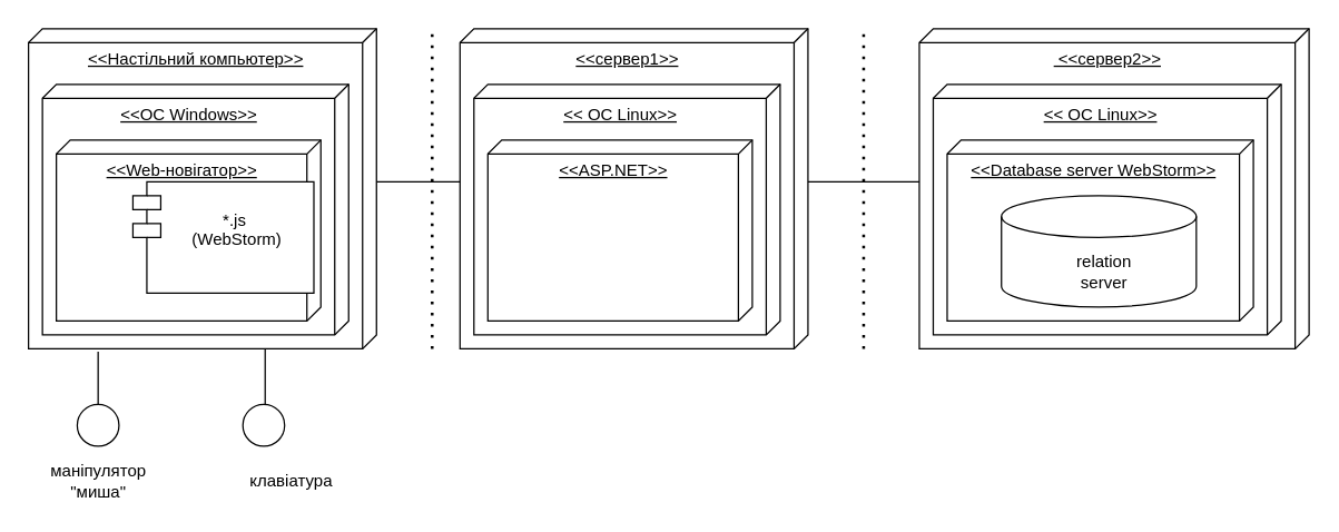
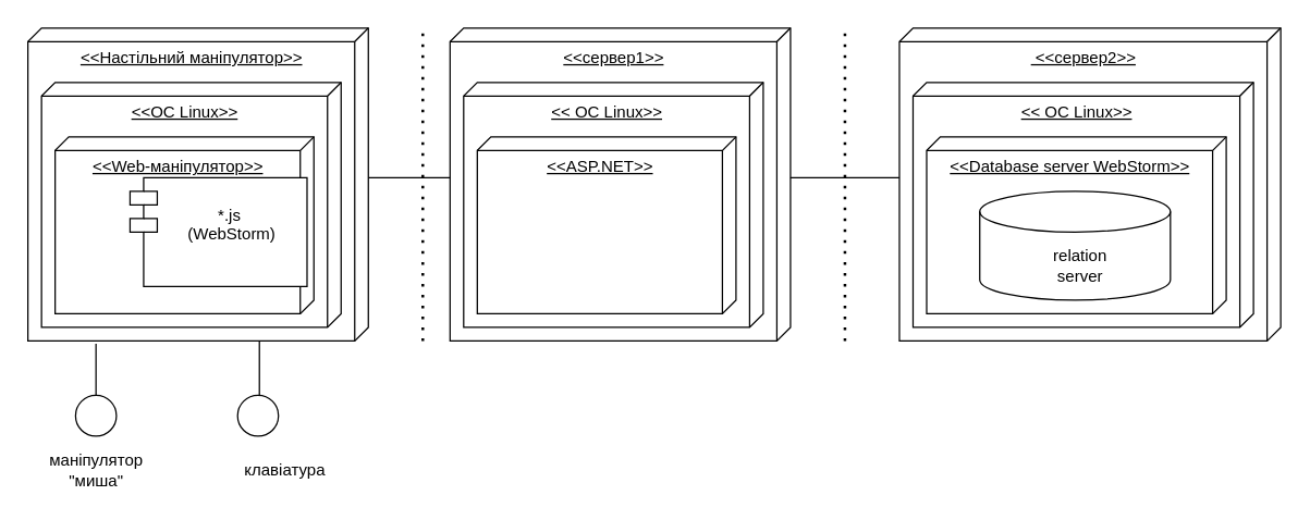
  <mxCell id="0" />
  <mxCell id="1" parent="0" />
- <mxCell id="2" value="&amp;lt;&amp;lt;Настільний компьютер&amp;gt;&amp;gt;" style="verticalAlign=top;align=center;spacingTop=8;spacingLeft=2;spacingRight=12;shape=cube;size=10;direction=south;fontStyle=4;html=1;" vertex="1" parent="1"><mxGeometry x="20" y="20" width="250" height="230" as="geometry" /></mxCell>
- <mxCell id="3" value="&amp;lt;&amp;lt;ОС Windows&amp;gt;&amp;gt;" style="verticalAlign=top;align=center;spacingTop=8;spacingLeft=2;spacingRight=12;shape=cube;size=10;direction=south;fontStyle=4;html=1;" vertex="1" parent="1"><mxGeometry x="30" y="60" width="220" height="180" as="geometry" /></mxCell>
- <mxCell id="4" value="&amp;lt;&amp;lt;Web-новігатор&amp;gt;&amp;gt;" style="verticalAlign=top;align=center;spacingTop=8;spacingLeft=2;spacingRight=12;shape=cube;size=10;direction=south;fontStyle=4;html=1;" vertex="1" parent="1"><mxGeometry x="40" y="100" width="190" height="130" as="geometry" /></mxCell>
+ <mxCell id="2" value="&amp;lt;&amp;lt;Настільний маніпулятор&amp;gt;&amp;gt;" style="verticalAlign=top;align=center;spacingTop=8;spacingLeft=2;spacingRight=12;shape=cube;size=10;direction=south;fontStyle=4;html=1;" vertex="1" parent="1"><mxGeometry x="20" y="20" width="250" height="230" as="geometry" /></mxCell>
+ <mxCell id="3" value="&amp;lt;&amp;lt;ОС Linux&amp;gt;&amp;gt;" style="verticalAlign=top;align=center;spacingTop=8;spacingLeft=2;spacingRight=12;shape=cube;size=10;direction=south;fontStyle=4;html=1;" vertex="1" parent="1"><mxGeometry x="30" y="60" width="220" height="180" as="geometry" /></mxCell>
+ <mxCell id="4" value="&amp;lt;&amp;lt;Web-маніпулятор&amp;gt;&amp;gt;" style="verticalAlign=top;align=center;spacingTop=8;spacingLeft=2;spacingRight=12;shape=cube;size=10;direction=south;fontStyle=4;html=1;" vertex="1" parent="1"><mxGeometry x="40" y="100" width="190" height="130" as="geometry" /></mxCell>
  <mxCell id="5" value="&#10;*.js &#10;(WebStorm)" style="shape=module;align=left;spacingLeft=20;align=center;verticalAlign=top;" vertex="1" parent="1"><mxGeometry x="95" y="130" width="130" height="80" as="geometry" /></mxCell>
  <mxCell id="6" value="" style="endArrow=none;html=1;rounded=0;exitX=0;exitY=0;exitDx=110;exitDy=0;exitPerimeter=0;" edge="1" parent="1" source="2"><mxGeometry width="50" height="50" relative="1" as="geometry"><mxPoint x="320" y="180" as="sourcePoint" /><mxPoint x="350" y="130" as="targetPoint" /></mxGeometry></mxCell>
  <mxCell id="7" value="" style="endArrow=none;dashed=1;html=1;dashPattern=1 3;strokeWidth=2;rounded=0;" edge="1" parent="1"><mxGeometry width="50" height="50" relative="1" as="geometry"><mxPoint x="310" y="250" as="sourcePoint" /><mxPoint x="310" y="20" as="targetPoint" /></mxGeometry></mxCell>
  <mxCell id="8" value="&amp;lt;&amp;lt;сервер1&amp;gt;&amp;gt;" style="verticalAlign=top;align=center;spacingTop=8;spacingLeft=2;spacingRight=12;shape=cube;size=10;direction=south;fontStyle=4;html=1;" vertex="1" parent="1"><mxGeometry x="330" y="20" width="250" height="230" as="geometry" /></mxCell>
  <mxCell id="9" value="&amp;lt;&amp;lt; OC Linux&amp;gt;&amp;gt;" style="verticalAlign=top;align=center;spacingTop=8;spacingLeft=2;spacingRight=12;shape=cube;size=10;direction=south;fontStyle=4;html=1;" vertex="1" parent="1"><mxGeometry x="340" y="60" width="220" height="180" as="geometry" /></mxCell>
  <mxCell id="10" value="&amp;lt;&amp;lt;ASP.NET&amp;gt;&amp;gt;" style="verticalAlign=top;align=center;spacingTop=8;spacingLeft=2;spacingRight=12;shape=cube;size=10;direction=south;fontStyle=4;html=1;" vertex="1" parent="1"><mxGeometry x="350" y="100" width="190" height="130" as="geometry" /></mxCell>
  <mxCell id="11" value="" style="endArrow=none;html=1;rounded=0;exitX=0;exitY=0;exitDx=110;exitDy=0;exitPerimeter=0;" edge="1" parent="1" source="8"><mxGeometry width="50" height="50" relative="1" as="geometry"><mxPoint x="630" y="180" as="sourcePoint" /><mxPoint x="660" y="130" as="targetPoint" /></mxGeometry></mxCell>
  <mxCell id="12" value="" style="endArrow=none;dashed=1;html=1;dashPattern=1 3;strokeWidth=2;rounded=0;" edge="1" parent="1"><mxGeometry width="50" height="50" relative="1" as="geometry"><mxPoint x="620" y="250" as="sourcePoint" /><mxPoint x="620" y="20" as="targetPoint" /></mxGeometry></mxCell>
  <mxCell id="13" value="" style="endArrow=none;html=1;rounded=0;exitX=1.009;exitY=0.8;exitDx=0;exitDy=0;exitPerimeter=0;" edge="1" parent="1" source="2"><mxGeometry width="50" height="50" relative="1" as="geometry"><mxPoint x="340" y="230" as="sourcePoint" /><mxPoint x="70" y="290" as="targetPoint" /></mxGeometry></mxCell>
  <mxCell id="14" value="" style="endArrow=none;html=1;rounded=0;exitX=1;exitY=0.32;exitDx=0;exitDy=0;exitPerimeter=0;" edge="1" parent="1" source="2"><mxGeometry width="50" height="50" relative="1" as="geometry"><mxPoint x="80" y="262.07" as="sourcePoint" /><mxPoint x="190" y="290" as="targetPoint" /><Array as="points" /></mxGeometry></mxCell>
  <mxCell id="15" value="" style="ellipse;whiteSpace=wrap;html=1;aspect=fixed;" vertex="1" parent="1"><mxGeometry x="55" y="290" width="30" height="30" as="geometry" /></mxCell>
  <mxCell id="16" value="" style="ellipse;whiteSpace=wrap;html=1;aspect=fixed;" vertex="1" parent="1"><mxGeometry x="174" y="290" width="30" height="30" as="geometry" /></mxCell>
  <mxCell id="17" value="маніпулятор&lt;br&gt;&quot;миша&quot;" style="text;html=1;strokeColor=none;fillColor=none;align=center;verticalAlign=middle;whiteSpace=wrap;rounded=0;" vertex="1" parent="1"><mxGeometry x="24.5" y="330" width="91" height="30" as="geometry" /></mxCell>
  <mxCell id="18" value="клавіатура" style="text;html=1;strokeColor=none;fillColor=none;align=center;verticalAlign=middle;whiteSpace=wrap;rounded=0;" vertex="1" parent="1"><mxGeometry x="179" y="330" width="60" height="30" as="geometry" /></mxCell>
  <mxCell id="19" value="&amp;nbsp;&amp;lt;&amp;lt;сервер2&amp;gt;&amp;gt;" style="verticalAlign=top;align=center;spacingTop=8;spacingLeft=2;spacingRight=12;shape=cube;size=10;direction=south;fontStyle=4;html=1;" vertex="1" parent="1"><mxGeometry x="660" y="20" width="280" height="230" as="geometry" /></mxCell>
  <mxCell id="20" value="&amp;lt;&amp;lt; OC Linux&amp;gt;&amp;gt;" style="verticalAlign=top;align=center;spacingTop=8;spacingLeft=2;spacingRight=12;shape=cube;size=10;direction=south;fontStyle=4;html=1;" vertex="1" parent="1"><mxGeometry x="670" y="60" width="250" height="180" as="geometry" /></mxCell>
  <mxCell id="21" value="&amp;lt;&amp;lt;Database server WebStorm&amp;gt;&amp;gt;" style="verticalAlign=top;align=center;spacingTop=8;spacingLeft=2;spacingRight=12;shape=cube;size=10;direction=south;fontStyle=4;html=1;" vertex="1" parent="1"><mxGeometry x="680" y="100" width="220" height="130" as="geometry" /></mxCell>
  <mxCell id="22" value="" style="shape=cylinder3;whiteSpace=wrap;html=1;boundedLbl=1;backgroundOutline=1;size=15;" vertex="1" parent="1"><mxGeometry x="719" y="140" width="140" height="80" as="geometry" /></mxCell>
  <mxCell id="23" value="relation server" style="text;html=1;strokeColor=none;fillColor=none;align=center;verticalAlign=middle;whiteSpace=wrap;rounded=0;" vertex="1" parent="1"><mxGeometry x="763" y="180" width="60" height="30" as="geometry" /></mxCell>
